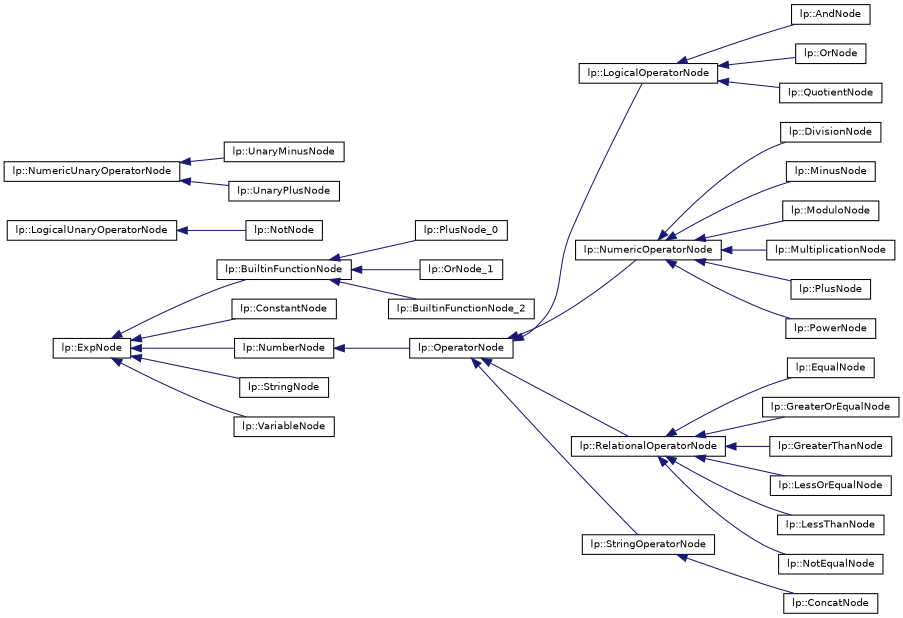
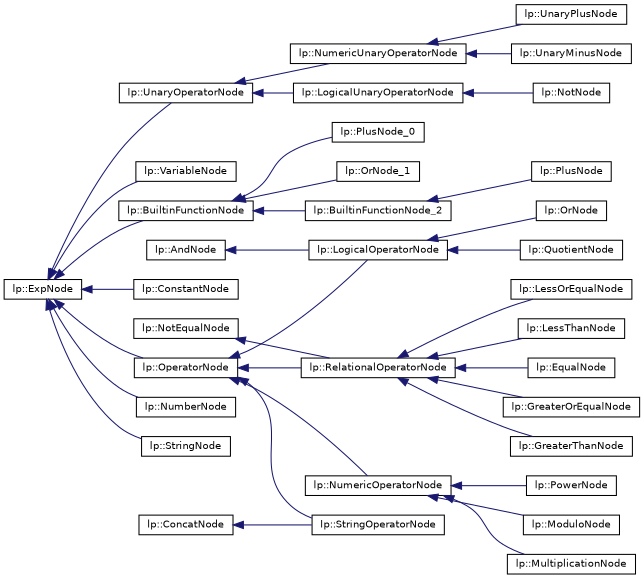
  digraph {
    rankdir=LR
    node [color=black fillcolor=white fontname=Helvetica fontsize=10 shape=record style=filled]
    edge [color=midnightblue dir=back fontname=Helvetica fontsize=10 labelfontname=Helvetica labelfontsize=10 style=solid]
    n1 [height=0.2 label="lp::ExpNode" width=0.4]
    n2 [height=0.2 label="lp::BuiltinFunctionNode" width=0.4]
    n3 [height=0.2 label="lp::ConstantNode" width=0.4]
    n4 [height=0.2 label="lp::NumberNode" width=0.4]
    n5 [height=0.2 label="lp::OperatorNode" width=0.4]
    n6 [height=0.2 label="lp::StringNode" width=0.4]
+   n7 [height=0.2 label="lp::UnaryOperatorNode" width=0.4]
    n8 [height=0.2 label="lp::VariableNode" width=0.4]
    n9 [height=0.2 label="lp::PlusNode_0" width=0.4]
    n10 [height=0.2 label="lp::OrNode_1" width=0.4]
    n11 [height=0.2 label="lp::BuiltinFunctionNode_2" width=0.4]
    n12 [height=0.2 label="lp::LogicalOperatorNode" width=0.4]
    n13 [height=0.2 label="lp::NumericOperatorNode" width=0.4]
    n14 [height=0.2 label="lp::RelationalOperatorNode" width=0.4]
    n15 [height=0.2 label="lp::StringOperatorNode" width=0.4]
    n16 [height=0.2 label="lp::LogicalUnaryOperatorNode" width=0.4]
    n17 [height=0.2 label="lp::NumericUnaryOperatorNode" width=0.4]
    n18 [height=0.2 label="lp::AndNode" width=0.4]
    n19 [height=0.2 label="lp::OrNode" width=0.4]
    n20 [height=0.2 label="lp::QuotientNode" width=0.4]
-   n21 [height=0.2 label="lp::DivisionNode" width=0.4]
-   n22 [height=0.2 label="lp::MinusNode" width=0.4]
    n23 [height=0.2 label="lp::ModuloNode" width=0.4]
    n24 [height=0.2 label="lp::MultiplicationNode" width=0.4]
    n25 [height=0.2 label="lp::PlusNode" width=0.4]
    n26 [height=0.2 label="lp::PowerNode" width=0.4]
    n27 [height=0.2 label="lp::EqualNode" width=0.4]
    n28 [height=0.2 label="lp::GreaterOrEqualNode" width=0.4]
    n29 [height=0.2 label="lp::GreaterThanNode" width=0.4]
    n30 [height=0.2 label="lp::LessOrEqualNode" width=0.4]
    n31 [height=0.2 label="lp::LessThanNode" width=0.4]
    n32 [height=0.2 label="lp::NotEqualNode" width=0.4]
    n33 [height=0.2 label="lp::ConcatNode" width=0.4]
    n34 [height=0.2 label="lp::NotNode" width=0.4]
    n35 [height=0.2 label="lp::UnaryMinusNode" width=0.4]
    n36 [height=0.2 label="lp::UnaryPlusNode" width=0.4]
    n1 -> n2
    n1 -> n3
    n1 -> n4
-   n4 -> n5
+   n1 -> n5
    n1 -> n6
+   n1 -> n7
    n1 -> n8
    n2 -> n9
    n2 -> n10
    n2 -> n11
    n5 -> n12
    n5 -> n13
    n5 -> n14
    n5 -> n15
-   n12 -> n18
+   n7 -> n16
+   n7 -> n17
+   n18 -> n12
    n12 -> n19
    n12 -> n20
-   n13 -> n21
-   n13 -> n22
    n13 -> n23
    n13 -> n24
-   n13 -> n25
+   n11 -> n25
    n13 -> n26
    n14 -> n27
    n14 -> n28
    n14 -> n29
    n14 -> n30
    n14 -> n31
-   n14 -> n32
-   n15 -> n33
+   n32 -> n14
+   n33 -> n15
    n16 -> n34
    n17 -> n35
    n17 -> n36
  }
